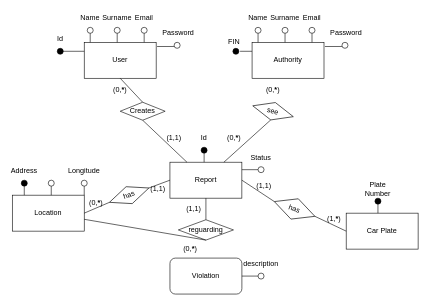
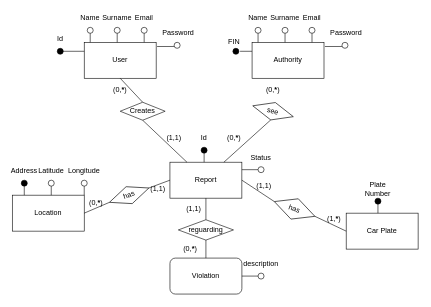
  <mxCell id="0" />
  <mxCell id="1" parent="0" />
  <mxCell id="2" value="User" style="rounded=0;whiteSpace=wrap;html=1;" parent="1" vertex="1"><mxGeometry x="140" y="70" width="120" height="60" as="geometry" /></mxCell>
  <mxCell id="3" value="Authority" style="rounded=0;whiteSpace=wrap;html=1;" parent="1" vertex="1"><mxGeometry x="420" y="70" width="120" height="60" as="geometry" /></mxCell>
  <mxCell id="4" value="Report" style="rounded=0;whiteSpace=wrap;html=1;" parent="1" vertex="1"><mxGeometry x="283" y="270" width="120" height="60" as="geometry" /></mxCell>
  <mxCell id="5" value="Violation" style="whiteSpace=wrap;html=1;rounded=1;" parent="1" vertex="1"><mxGeometry x="283" y="430" width="120" height="60" as="geometry" /></mxCell>
  <mxCell id="6" value="Car Plate" style="rounded=0;whiteSpace=wrap;html=1;" parent="1" vertex="1"><mxGeometry x="577" y="355" width="120" height="60" as="geometry" /></mxCell>
  <mxCell id="7" value="Location" style="rounded=0;whiteSpace=wrap;html=1;" parent="1" vertex="1"><mxGeometry x="20" y="325" width="120" height="60" as="geometry" /></mxCell>
  <mxCell id="8" value="see" style="rhombus;whiteSpace=wrap;html=1;rotation=15;" parent="1" vertex="1"><mxGeometry x="420" y="170" width="70" height="30" as="geometry" /></mxCell>
  <mxCell id="9" value="Creates" style="rhombus;whiteSpace=wrap;html=1;rotation=0;" parent="1" vertex="1"><mxGeometry x="200" y="170" width="75" height="30" as="geometry" /></mxCell>
  <mxCell id="10" value="has" style="rhombus;whiteSpace=wrap;html=1;rotation=-20;" parent="1" vertex="1"><mxGeometry x="180" y="310" width="70" height="30" as="geometry" /></mxCell>
  <mxCell id="11" value="has" style="rhombus;whiteSpace=wrap;html=1;rotation=20;" parent="1" vertex="1"><mxGeometry x="455" y="330" width="72" height="36" as="geometry" /></mxCell>
  <mxCell id="12" value="reguarding" style="rhombus;whiteSpace=wrap;html=1;" parent="1" vertex="1"><mxGeometry x="297" y="366" width="92" height="34" as="geometry" /></mxCell>
  <mxCell id="13" value="" style="endArrow=none;html=1;entryX=0.5;entryY=0;entryDx=0;entryDy=0;exitX=0.5;exitY=1;exitDx=0;exitDy=0;" parent="1" source="2" target="9" edge="1"><mxGeometry width="50" height="50" relative="1" as="geometry"><mxPoint x="60" y="200" as="sourcePoint" /><mxPoint x="110" y="150" as="targetPoint" /></mxGeometry></mxCell>
  <mxCell id="14" value="" style="endArrow=none;html=1;entryX=0.5;entryY=1;entryDx=0;entryDy=0;" parent="1" source="4" target="9" edge="1"><mxGeometry width="50" height="50" relative="1" as="geometry"><mxPoint x="0" y="210" as="sourcePoint" /><mxPoint x="50" y="160" as="targetPoint" /></mxGeometry></mxCell>
  <mxCell id="15" value="" style="endArrow=none;html=1;entryX=0.5;entryY=1;entryDx=0;entryDy=0;exitX=0.75;exitY=0;exitDx=0;exitDy=0;" parent="1" source="4" target="8" edge="1"><mxGeometry width="50" height="50" relative="1" as="geometry"><mxPoint x="20" y="230" as="sourcePoint" /><mxPoint x="70" y="180" as="targetPoint" /></mxGeometry></mxCell>
  <mxCell id="16" value="" style="endArrow=none;html=1;entryX=0;entryY=0.5;entryDx=0;entryDy=0;exitX=1;exitY=0.5;exitDx=0;exitDy=0;" parent="1" source="7" target="10" edge="1"><mxGeometry width="50" height="50" relative="1" as="geometry"><mxPoint x="30" y="240" as="sourcePoint" /><mxPoint x="80" y="190" as="targetPoint" /></mxGeometry></mxCell>
  <mxCell id="17" value="" style="endArrow=none;html=1;entryX=0;entryY=0.5;entryDx=0;entryDy=0;exitX=1;exitY=0.5;exitDx=0;exitDy=0;" parent="1" source="10" target="4" edge="1"><mxGeometry width="50" height="50" relative="1" as="geometry"><mxPoint x="40" y="250" as="sourcePoint" /><mxPoint x="90" y="200" as="targetPoint" /></mxGeometry></mxCell>
  <mxCell id="18" value="" style="endArrow=none;html=1;entryX=0.5;entryY=0;entryDx=0;entryDy=0;exitX=0.5;exitY=1;exitDx=0;exitDy=0;" parent="1" source="4" target="12" edge="1"><mxGeometry width="50" height="50" relative="1" as="geometry"><mxPoint x="50" y="260" as="sourcePoint" /><mxPoint x="100" y="210" as="targetPoint" /></mxGeometry></mxCell>
- <mxCell id="19" value="" style="endArrow=none;html=1;exitX=0.5;exitY=1;exitDx=0;exitDy=0;" parent="1" source="12" target="7" edge="1"><mxGeometry width="50" height="50" relative="1" as="geometry"><mxPoint x="60" y="270" as="sourcePoint" /><mxPoint x="110" y="220" as="targetPoint" /></mxGeometry></mxCell>
+ <mxCell id="19" value="" style="endArrow=none;html=1;entryX=0.5;entryY=0;entryDx=0;entryDy=0;exitX=0.5;exitY=1;exitDx=0;exitDy=0;" parent="1" source="12" target="5" edge="1"><mxGeometry width="50" height="50" relative="1" as="geometry"><mxPoint x="60" y="270" as="sourcePoint" /><mxPoint x="110" y="220" as="targetPoint" /></mxGeometry></mxCell>
  <mxCell id="20" value="" style="endArrow=none;html=1;entryX=0;entryY=0.5;entryDx=0;entryDy=0;exitX=1;exitY=0.5;exitDx=0;exitDy=0;" parent="1" source="4" target="11" edge="1"><mxGeometry width="50" height="50" relative="1" as="geometry"><mxPoint x="70" y="280" as="sourcePoint" /><mxPoint x="120" y="230" as="targetPoint" /></mxGeometry></mxCell>
  <mxCell id="21" value="" style="endArrow=none;html=1;entryX=0;entryY=0.5;entryDx=0;entryDy=0;exitX=1;exitY=0.5;exitDx=0;exitDy=0;" parent="1" source="11" target="6" edge="1"><mxGeometry width="50" height="50" relative="1" as="geometry"><mxPoint x="527" y="370" as="sourcePoint" /><mxPoint x="132" y="240" as="targetPoint" /></mxGeometry></mxCell>
  <mxCell id="22" value="(0,&lt;b&gt;*&lt;/b&gt;)" style="text;html=1;strokeColor=none;fillColor=none;align=center;verticalAlign=middle;whiteSpace=wrap;rounded=0;" parent="1" vertex="1"><mxGeometry x="180" y="140" width="40" height="20" as="geometry" /></mxCell>
  <mxCell id="23" value="(0,&lt;b&gt;*&lt;/b&gt;)" style="text;html=1;strokeColor=none;fillColor=none;align=center;verticalAlign=middle;whiteSpace=wrap;rounded=0;" parent="1" vertex="1"><mxGeometry x="435" y="140" width="40" height="20" as="geometry" /></mxCell>
  <mxCell id="24" value="(0,&lt;b&gt;*&lt;/b&gt;)" style="text;html=1;strokeColor=none;fillColor=none;align=center;verticalAlign=middle;whiteSpace=wrap;rounded=0;" parent="1" vertex="1"><mxGeometry x="297" y="405" width="40" height="20" as="geometry" /></mxCell>
  <mxCell id="25" value="(0,&lt;b&gt;*&lt;/b&gt;)" style="text;html=1;strokeColor=none;fillColor=none;align=center;verticalAlign=middle;whiteSpace=wrap;rounded=0;" parent="1" vertex="1"><mxGeometry x="140" y="328" width="40" height="20" as="geometry" /></mxCell>
  <mxCell id="26" value="(1,&lt;b&gt;*&lt;/b&gt;)" style="text;html=1;strokeColor=none;fillColor=none;align=center;verticalAlign=middle;whiteSpace=wrap;rounded=0;" parent="1" vertex="1"><mxGeometry x="537" y="355" width="40" height="20" as="geometry" /></mxCell>
  <mxCell id="27" value="(1,1)" style="text;html=1;strokeColor=none;fillColor=none;align=center;verticalAlign=middle;whiteSpace=wrap;rounded=0;" parent="1" vertex="1"><mxGeometry x="270" y="220" width="40" height="20" as="geometry" /></mxCell>
  <mxCell id="28" value="(1,1)" style="text;html=1;strokeColor=none;fillColor=none;align=center;verticalAlign=middle;whiteSpace=wrap;rounded=0;" parent="1" vertex="1"><mxGeometry x="243" y="305" width="40" height="20" as="geometry" /></mxCell>
  <mxCell id="29" value="(1,1)" style="text;html=1;strokeColor=none;fillColor=none;align=center;verticalAlign=middle;whiteSpace=wrap;rounded=0;" parent="1" vertex="1"><mxGeometry x="303" y="338" width="40" height="20" as="geometry" /></mxCell>
  <mxCell id="30" value="(1,1)" style="text;html=1;strokeColor=none;fillColor=none;align=center;verticalAlign=middle;whiteSpace=wrap;rounded=0;" parent="1" vertex="1"><mxGeometry x="420" y="300" width="40" height="20" as="geometry" /></mxCell>
  <mxCell id="31" value="(0,&lt;b&gt;*&lt;/b&gt;)" style="text;html=1;strokeColor=none;fillColor=none;align=center;verticalAlign=middle;whiteSpace=wrap;rounded=0;" parent="1" vertex="1"><mxGeometry x="370" y="220" width="40" height="20" as="geometry" /></mxCell>
  <mxCell id="32" value="" style="ellipse;whiteSpace=wrap;html=1;aspect=fixed;" parent="1" vertex="1"><mxGeometry x="145" y="45" width="10" height="10" as="geometry" /></mxCell>
  <mxCell id="33" value="" style="endArrow=none;html=1;entryX=0.5;entryY=1;entryDx=0;entryDy=0;" parent="1" target="32" edge="1"><mxGeometry width="50" height="50" relative="1" as="geometry"><mxPoint x="150" y="70" as="sourcePoint" /><mxPoint x="235" y="60" as="targetPoint" /></mxGeometry></mxCell>
  <mxCell id="34" value="Name" style="text;html=1;strokeColor=none;fillColor=none;align=center;verticalAlign=middle;whiteSpace=wrap;rounded=0;" parent="1" vertex="1"><mxGeometry x="130" y="20" width="40" height="20" as="geometry" /></mxCell>
  <mxCell id="35" value="" style="ellipse;whiteSpace=wrap;html=1;aspect=fixed;" parent="1" vertex="1"><mxGeometry x="190" y="45" width="10" height="10" as="geometry" /></mxCell>
  <mxCell id="36" value="" style="endArrow=none;html=1;entryX=0.5;entryY=1;entryDx=0;entryDy=0;" parent="1" target="35" edge="1"><mxGeometry width="50" height="50" relative="1" as="geometry"><mxPoint x="195" y="70" as="sourcePoint" /><mxPoint x="280" y="60" as="targetPoint" /></mxGeometry></mxCell>
  <mxCell id="37" value="Surname" style="text;html=1;strokeColor=none;fillColor=none;align=center;verticalAlign=middle;whiteSpace=wrap;rounded=0;" parent="1" vertex="1"><mxGeometry x="175" y="20" width="40" height="20" as="geometry" /></mxCell>
  <mxCell id="38" value="" style="ellipse;whiteSpace=wrap;html=1;aspect=fixed;" parent="1" vertex="1"><mxGeometry x="235" y="45" width="10" height="10" as="geometry" /></mxCell>
  <mxCell id="39" value="" style="endArrow=none;html=1;entryX=0.5;entryY=1;entryDx=0;entryDy=0;" parent="1" target="38" edge="1"><mxGeometry width="50" height="50" relative="1" as="geometry"><mxPoint x="240" y="70" as="sourcePoint" /><mxPoint x="325" y="60" as="targetPoint" /></mxGeometry></mxCell>
  <mxCell id="40" value="Email" style="text;html=1;strokeColor=none;fillColor=none;align=center;verticalAlign=middle;whiteSpace=wrap;rounded=0;" parent="1" vertex="1"><mxGeometry x="220" y="20" width="40" height="20" as="geometry" /></mxCell>
  <mxCell id="41" value="" style="ellipse;whiteSpace=wrap;html=1;aspect=fixed;" parent="1" vertex="1"><mxGeometry x="290" y="70" width="10" height="10" as="geometry" /></mxCell>
  <mxCell id="42" value="" style="endArrow=none;html=1;exitX=1.013;exitY=0.117;exitDx=0;exitDy=0;exitPerimeter=0;" parent="1" source="2" edge="1"><mxGeometry width="50" height="50" relative="1" as="geometry"><mxPoint x="297" y="95" as="sourcePoint" /><mxPoint x="290" y="77" as="targetPoint" /></mxGeometry></mxCell>
  <mxCell id="43" value="Password" style="text;html=1;strokeColor=none;fillColor=none;align=center;verticalAlign=middle;whiteSpace=wrap;rounded=0;" parent="1" vertex="1"><mxGeometry x="277" y="45" width="40" height="20" as="geometry" /></mxCell>
  <mxCell id="44" value="" style="ellipse;whiteSpace=wrap;html=1;aspect=fixed;" parent="1" vertex="1"><mxGeometry x="425" y="45" width="10" height="10" as="geometry" /></mxCell>
  <mxCell id="45" value="" style="endArrow=none;html=1;entryX=0.5;entryY=1;entryDx=0;entryDy=0;" parent="1" target="44" edge="1"><mxGeometry width="50" height="50" relative="1" as="geometry"><mxPoint x="430" y="70" as="sourcePoint" /><mxPoint x="515" y="60" as="targetPoint" /></mxGeometry></mxCell>
  <mxCell id="46" value="Name" style="text;html=1;strokeColor=none;fillColor=none;align=center;verticalAlign=middle;whiteSpace=wrap;rounded=0;" parent="1" vertex="1"><mxGeometry x="410" y="20" width="40" height="20" as="geometry" /></mxCell>
  <mxCell id="47" value="" style="ellipse;whiteSpace=wrap;html=1;aspect=fixed;" parent="1" vertex="1"><mxGeometry x="470" y="45" width="10" height="10" as="geometry" /></mxCell>
  <mxCell id="48" value="" style="endArrow=none;html=1;entryX=0.5;entryY=1;entryDx=0;entryDy=0;" parent="1" target="47" edge="1"><mxGeometry width="50" height="50" relative="1" as="geometry"><mxPoint x="475" y="70" as="sourcePoint" /><mxPoint x="560" y="60" as="targetPoint" /></mxGeometry></mxCell>
  <mxCell id="49" value="Surname" style="text;html=1;strokeColor=none;fillColor=none;align=center;verticalAlign=middle;whiteSpace=wrap;rounded=0;" parent="1" vertex="1"><mxGeometry x="455" y="20" width="40" height="20" as="geometry" /></mxCell>
  <mxCell id="50" value="" style="ellipse;whiteSpace=wrap;html=1;aspect=fixed;" parent="1" vertex="1"><mxGeometry x="515" y="45" width="10" height="10" as="geometry" /></mxCell>
  <mxCell id="51" value="" style="endArrow=none;html=1;entryX=0.5;entryY=1;entryDx=0;entryDy=0;" parent="1" target="50" edge="1"><mxGeometry width="50" height="50" relative="1" as="geometry"><mxPoint x="520" y="70" as="sourcePoint" /><mxPoint x="605" y="60" as="targetPoint" /></mxGeometry></mxCell>
  <mxCell id="52" value="Email" style="text;html=1;strokeColor=none;fillColor=none;align=center;verticalAlign=middle;whiteSpace=wrap;rounded=0;" parent="1" vertex="1"><mxGeometry x="500" y="20" width="40" height="20" as="geometry" /></mxCell>
  <mxCell id="53" value="" style="ellipse;whiteSpace=wrap;html=1;aspect=fixed;" parent="1" vertex="1"><mxGeometry x="570" y="70" width="10" height="10" as="geometry" /></mxCell>
  <mxCell id="54" value="" style="endArrow=none;html=1;exitX=1.013;exitY=0.117;exitDx=0;exitDy=0;exitPerimeter=0;" parent="1" edge="1"><mxGeometry width="50" height="50" relative="1" as="geometry"><mxPoint x="541.56" y="77.02" as="sourcePoint" /><mxPoint x="570" y="77" as="targetPoint" /></mxGeometry></mxCell>
  <mxCell id="55" value="Password" style="text;html=1;strokeColor=none;fillColor=none;align=center;verticalAlign=middle;whiteSpace=wrap;rounded=0;" parent="1" vertex="1"><mxGeometry x="557" y="45" width="40" height="20" as="geometry" /></mxCell>
  <mxCell id="56" value="" style="ellipse;whiteSpace=wrap;html=1;aspect=fixed;fillColor=#000000;" parent="1" vertex="1"><mxGeometry x="388" y="80" width="10" height="10" as="geometry" /></mxCell>
  <mxCell id="57" value="" style="endArrow=none;html=1;exitX=0;exitY=0.25;exitDx=0;exitDy=0;" parent="1" source="3" edge="1"><mxGeometry width="50" height="50" relative="1" as="geometry"><mxPoint x="390" y="110" as="sourcePoint" /><mxPoint x="400" y="85" as="targetPoint" /></mxGeometry></mxCell>
  <mxCell id="58" value="FIN" style="text;html=1;strokeColor=none;fillColor=none;align=center;verticalAlign=middle;whiteSpace=wrap;rounded=0;" parent="1" vertex="1"><mxGeometry x="370" y="60" width="40" height="20" as="geometry" /></mxCell>
  <mxCell id="59" value="" style="ellipse;whiteSpace=wrap;html=1;aspect=fixed;" parent="1" vertex="1"><mxGeometry x="80" y="300" width="10" height="10" as="geometry" /></mxCell>
  <mxCell id="60" value="" style="endArrow=none;html=1;entryX=0.5;entryY=1;entryDx=0;entryDy=0;" parent="1" target="59" edge="1"><mxGeometry width="50" height="50" relative="1" as="geometry"><mxPoint x="85" y="325" as="sourcePoint" /><mxPoint x="170" y="315" as="targetPoint" /></mxGeometry></mxCell>
+ <mxCell id="61" value="Latitude" style="text;html=1;strokeColor=none;fillColor=none;align=center;verticalAlign=middle;whiteSpace=wrap;rounded=0;" parent="1" vertex="1"><mxGeometry x="65" y="275" width="40" height="20" as="geometry" /></mxCell>
  <mxCell id="62" value="" style="ellipse;whiteSpace=wrap;html=1;aspect=fixed;fillColor=#000000;" parent="1" vertex="1"><mxGeometry x="95" y="80" width="10" height="10" as="geometry" /></mxCell>
  <mxCell id="63" value="" style="endArrow=none;html=1;exitX=0;exitY=0.25;exitDx=0;exitDy=0;" parent="1" source="2" edge="1"><mxGeometry width="50" height="50" relative="1" as="geometry"><mxPoint x="100" y="105" as="sourcePoint" /><mxPoint x="100" y="85" as="targetPoint" /></mxGeometry></mxCell>
  <mxCell id="64" value="Id" style="text;html=1;strokeColor=none;fillColor=none;align=center;verticalAlign=middle;whiteSpace=wrap;rounded=0;" parent="1" vertex="1"><mxGeometry x="80" y="55" width="40" height="20" as="geometry" /></mxCell>
  <mxCell id="65" value="" style="ellipse;whiteSpace=wrap;html=1;aspect=fixed;fillColor=#000000;" parent="1" vertex="1"><mxGeometry x="35" y="300" width="10" height="10" as="geometry" /></mxCell>
  <mxCell id="66" value="" style="endArrow=none;html=1;entryX=0.5;entryY=1;entryDx=0;entryDy=0;" parent="1" target="65" edge="1"><mxGeometry width="50" height="50" relative="1" as="geometry"><mxPoint x="40" y="325" as="sourcePoint" /><mxPoint x="125" y="315" as="targetPoint" /></mxGeometry></mxCell>
  <mxCell id="67" value="Address" style="text;html=1;strokeColor=none;fillColor=none;align=center;verticalAlign=middle;whiteSpace=wrap;rounded=0;" parent="1" vertex="1"><mxGeometry x="20" y="275" width="40" height="20" as="geometry" /></mxCell>
  <mxCell id="68" value="" style="ellipse;whiteSpace=wrap;html=1;aspect=fixed;fillColor=#000000;" parent="1" vertex="1"><mxGeometry x="335" y="245" width="10" height="10" as="geometry" /></mxCell>
  <mxCell id="69" value="" style="endArrow=none;html=1;entryX=0.5;entryY=1;entryDx=0;entryDy=0;" parent="1" target="68" edge="1"><mxGeometry width="50" height="50" relative="1" as="geometry"><mxPoint x="340" y="270" as="sourcePoint" /><mxPoint x="425" y="260" as="targetPoint" /></mxGeometry></mxCell>
  <mxCell id="70" value="Id" style="text;html=1;strokeColor=none;fillColor=none;align=center;verticalAlign=middle;whiteSpace=wrap;rounded=0;" parent="1" vertex="1"><mxGeometry x="320" y="220" width="40" height="20" as="geometry" /></mxCell>
  <mxCell id="71" value="" style="ellipse;whiteSpace=wrap;html=1;aspect=fixed;" parent="1" vertex="1"><mxGeometry x="135" y="300" width="10" height="10" as="geometry" /></mxCell>
  <mxCell id="72" value="" style="endArrow=none;html=1;entryX=0.5;entryY=1;entryDx=0;entryDy=0;" parent="1" target="71" edge="1"><mxGeometry width="50" height="50" relative="1" as="geometry"><mxPoint x="140" y="325" as="sourcePoint" /><mxPoint x="225" y="315" as="targetPoint" /></mxGeometry></mxCell>
  <mxCell id="73" value="Longitude" style="text;html=1;strokeColor=none;fillColor=none;align=center;verticalAlign=middle;whiteSpace=wrap;rounded=0;" parent="1" vertex="1"><mxGeometry x="120" y="275" width="40" height="20" as="geometry" /></mxCell>
  <mxCell id="74" value="" style="endArrow=none;html=1;exitX=1;exitY=0.5;exitDx=0;exitDy=0;" parent="1" source="5" edge="1"><mxGeometry width="50" height="50" relative="1" as="geometry"><mxPoint x="440" y="485" as="sourcePoint" /><mxPoint x="430" y="460" as="targetPoint" /></mxGeometry></mxCell>
  <mxCell id="75" value="description" style="text;html=1;strokeColor=none;fillColor=none;align=center;verticalAlign=middle;whiteSpace=wrap;rounded=0;" parent="1" vertex="1"><mxGeometry x="415" y="430" width="40" height="20" as="geometry" /></mxCell>
  <mxCell id="76" value="" style="ellipse;whiteSpace=wrap;html=1;aspect=fixed;fillColor=#000000;" parent="1" vertex="1"><mxGeometry x="625" y="330" width="10" height="10" as="geometry" /></mxCell>
  <mxCell id="77" value="" style="endArrow=none;html=1;entryX=0.5;entryY=1;entryDx=0;entryDy=0;" parent="1" target="76" edge="1"><mxGeometry width="50" height="50" relative="1" as="geometry"><mxPoint x="630" y="355" as="sourcePoint" /><mxPoint x="715" y="345" as="targetPoint" /></mxGeometry></mxCell>
  <mxCell id="78" value="Plate Number" style="text;html=1;strokeColor=none;fillColor=none;align=center;verticalAlign=middle;whiteSpace=wrap;rounded=0;" parent="1" vertex="1"><mxGeometry x="610" y="305" width="40" height="20" as="geometry" /></mxCell>
  <mxCell id="79" value="" style="ellipse;whiteSpace=wrap;html=1;aspect=fixed;" parent="1" vertex="1"><mxGeometry x="430" y="455" width="10" height="10" as="geometry" /></mxCell>
  <mxCell id="80" value="" style="endArrow=none;html=1;exitX=1;exitY=0.5;exitDx=0;exitDy=0;" parent="1" edge="1"><mxGeometry width="50" height="50" relative="1" as="geometry"><mxPoint x="403" y="282.5" as="sourcePoint" /><mxPoint x="430" y="282.5" as="targetPoint" /></mxGeometry></mxCell>
  <mxCell id="81" value="Status" style="text;html=1;strokeColor=none;fillColor=none;align=center;verticalAlign=middle;whiteSpace=wrap;rounded=0;" parent="1" vertex="1"><mxGeometry x="415" y="252.5" width="40" height="20" as="geometry" /></mxCell>
  <mxCell id="82" value="" style="ellipse;whiteSpace=wrap;html=1;aspect=fixed;" parent="1" vertex="1"><mxGeometry x="430" y="277.5" width="10" height="10" as="geometry" /></mxCell>
